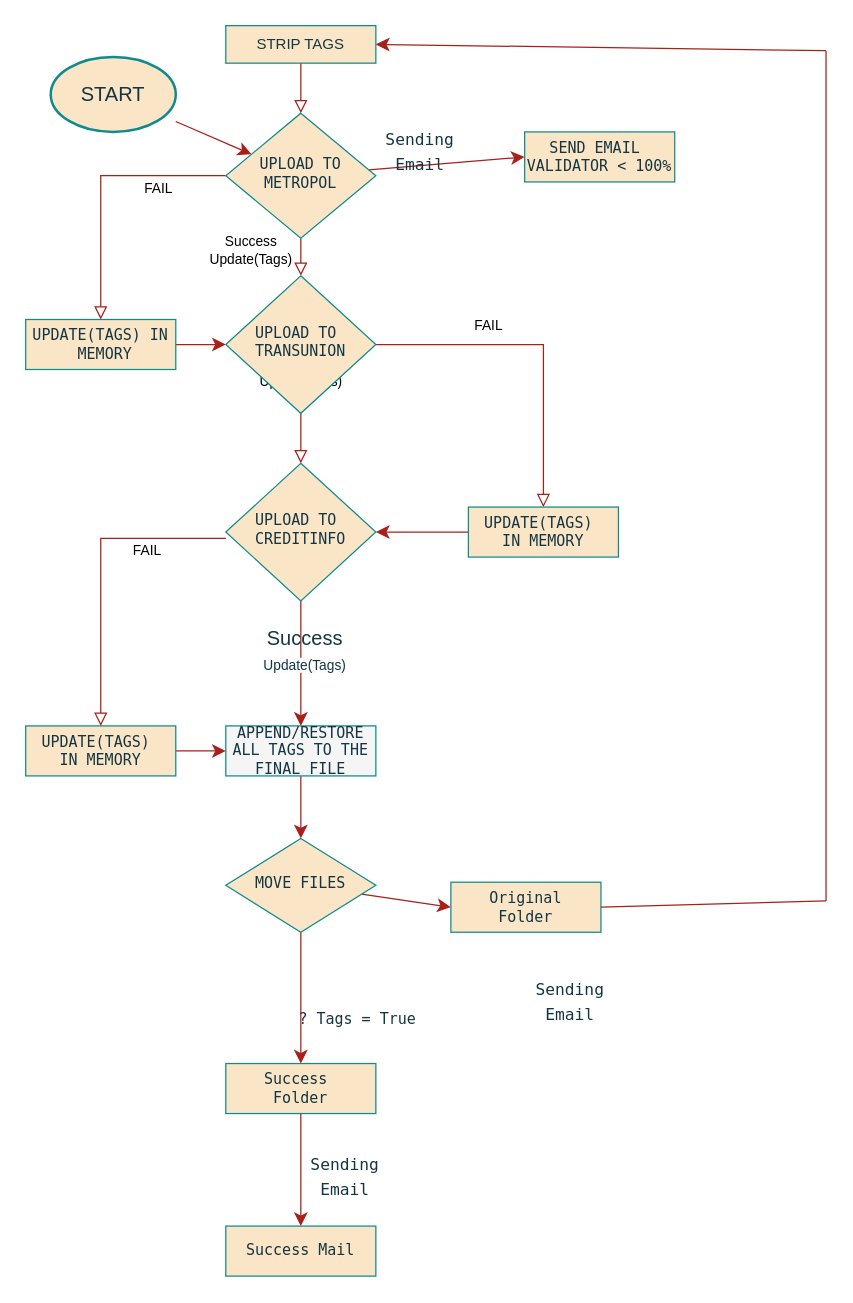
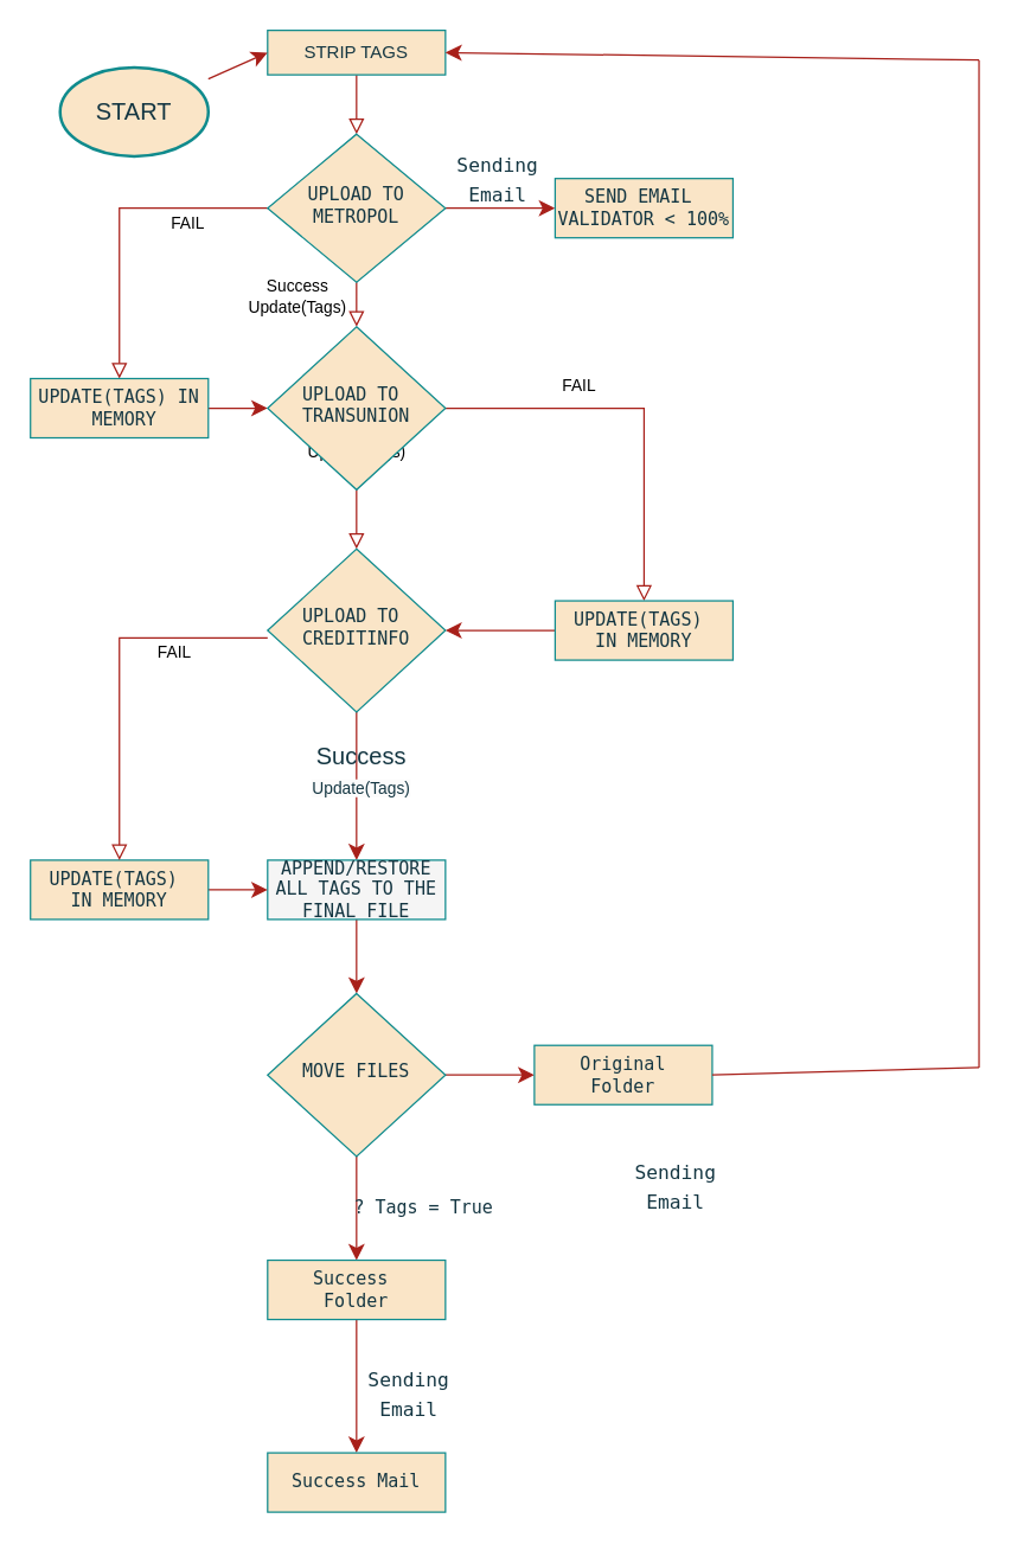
  <mxCell id="0" />
  <mxCell id="1" parent="0" />
  <mxCell id="2" value="" style="rounded=0;html=1;jettySize=auto;orthogonalLoop=1;fontSize=11;endArrow=block;endFill=0;endSize=8;strokeWidth=1;shadow=0;labelBackgroundColor=none;edgeStyle=orthogonalEdgeStyle;strokeColor=#A8201A;fontColor=default;" parent="1" source="3" target="7" edge="1"><mxGeometry relative="1" as="geometry" /></mxCell>
  <mxCell id="3" value="STRIP TAGS" style="rounded=0;whiteSpace=wrap;html=1;fontSize=12;glass=0;strokeWidth=1;shadow=0;labelBackgroundColor=none;fillColor=#FAE5C7;strokeColor=#0F8B8D;fontColor=#143642;" parent="1" vertex="1"><mxGeometry x="180" y="20" width="120" height="30" as="geometry" /></mxCell>
  <mxCell id="4" value="Success&lt;br&gt;Update(Tags)" style="rounded=0;html=1;jettySize=auto;orthogonalLoop=1;fontSize=11;endArrow=block;endFill=0;endSize=8;strokeWidth=1;shadow=0;labelBackgroundColor=none;edgeStyle=orthogonalEdgeStyle;strokeColor=#A8201A;fontColor=default;" parent="1" source="7" target="12" edge="1"><mxGeometry x="0.2" y="-40" relative="1" as="geometry"><mxPoint as="offset" /></mxGeometry></mxCell>
  <mxCell id="5" value="FAIL" style="edgeStyle=orthogonalEdgeStyle;rounded=0;html=1;jettySize=auto;orthogonalLoop=1;fontSize=11;endArrow=block;endFill=0;endSize=8;strokeWidth=1;shadow=0;labelBackgroundColor=none;strokeColor=#A8201A;fontColor=default;" parent="1" source="7" target="9" edge="1"><mxGeometry x="-0.5" y="10" relative="1" as="geometry"><mxPoint as="offset" /></mxGeometry></mxCell>
  <mxCell id="6" style="edgeStyle=none;curved=1;rounded=0;orthogonalLoop=1;jettySize=auto;html=1;entryX=0;entryY=0.5;entryDx=0;entryDy=0;strokeColor=#A8201A;fontSize=12;fontColor=#143642;startSize=8;endSize=8;fillColor=#FAE5C7;" edge="1" parent="1" source="7" target="36"><mxGeometry relative="1" as="geometry" /></mxCell>
  <mxCell id="7" value="&lt;pre&gt;UPLOAD&amp;nbsp;TO&lt;br&gt;METROPOL&lt;/pre&gt;" style="rhombus;whiteSpace=wrap;html=1;shadow=0;fontFamily=Helvetica;fontSize=12;align=center;strokeWidth=1;spacing=6;spacingTop=-4;rounded=0;labelBackgroundColor=none;fillColor=#FAE5C7;strokeColor=#0F8B8D;fontColor=#143642;" parent="1" vertex="1"><mxGeometry x="180" y="90" width="120" height="100" as="geometry" /></mxCell>
  <mxCell id="8" style="edgeStyle=none;curved=1;rounded=0;orthogonalLoop=1;jettySize=auto;html=1;entryX=0;entryY=0.5;entryDx=0;entryDy=0;fontSize=12;startSize=8;endSize=8;labelBackgroundColor=none;strokeColor=#A8201A;fontColor=default;" edge="1" parent="1" source="9" target="12"><mxGeometry relative="1" as="geometry" /></mxCell>
  <mxCell id="9" value="&lt;pre&gt;UPDATE(TAGS) IN&lt;br&gt;&amp;nbsp;MEMORY&lt;/pre&gt;" style="rounded=0;whiteSpace=wrap;html=1;fontSize=12;glass=0;strokeWidth=1;shadow=0;labelBackgroundColor=none;fillColor=#FAE5C7;strokeColor=#0F8B8D;fontColor=#143642;" parent="1" vertex="1"><mxGeometry y="255" width="120" height="40" as="geometry" x="20" /></mxCell>
  <mxCell id="10" value="Success&lt;br style=&quot;border-color: var(--border-color);&quot;&gt;Update(Tags)" style="rounded=0;html=1;jettySize=auto;orthogonalLoop=1;fontSize=11;endArrow=block;endFill=0;endSize=8;strokeWidth=1;shadow=0;labelBackgroundColor=none;edgeStyle=orthogonalEdgeStyle;strokeColor=#A8201A;fontColor=default;" parent="1" source="12" edge="1"><mxGeometry x="0.012" y="50" relative="1" as="geometry"><mxPoint y="-2" as="offset" /><mxPoint x="240" y="370" as="targetPoint" /></mxGeometry></mxCell>
  <mxCell id="11" value="FAIL" style="edgeStyle=orthogonalEdgeStyle;rounded=0;html=1;jettySize=auto;orthogonalLoop=1;fontSize=11;endArrow=block;endFill=0;endSize=8;strokeWidth=1;shadow=0;labelBackgroundColor=none;strokeColor=#A8201A;fontColor=default;" parent="1" source="12" target="14" edge="1"><mxGeometry x="-0.318" y="15" relative="1" as="geometry"><mxPoint as="offset" /></mxGeometry></mxCell>
  <mxCell id="12" value="&lt;pre&gt;UPLOAD TO&amp;nbsp;&lt;br&gt;TRANSUNION&lt;/pre&gt;" style="rhombus;whiteSpace=wrap;html=1;shadow=0;fontFamily=Helvetica;fontSize=12;align=center;strokeWidth=1;spacing=6;spacingTop=-4;rounded=0;labelBackgroundColor=none;fillColor=#FAE5C7;strokeColor=#0F8B8D;fontColor=#143642;" parent="1" vertex="1"><mxGeometry x="180" y="220" width="120" height="110" as="geometry" /></mxCell>
  <mxCell id="13" style="edgeStyle=none;curved=1;rounded=0;orthogonalLoop=1;jettySize=auto;html=1;entryX=1;entryY=0.5;entryDx=0;entryDy=0;fontSize=12;startSize=8;endSize=8;labelBackgroundColor=none;strokeColor=#A8201A;fontColor=default;" edge="1" parent="1" source="14" target="19"><mxGeometry relative="1" as="geometry" /></mxCell>
  <mxCell id="14" value="&lt;pre&gt;UPDATE(TAGS)&amp;nbsp;&lt;br&gt;IN MEMORY&lt;/pre&gt;" style="rounded=0;whiteSpace=wrap;html=1;fontSize=12;glass=0;strokeWidth=1;shadow=0;labelBackgroundColor=none;fillColor=#FAE5C7;strokeColor=#0F8B8D;fontColor=#143642;" parent="1" vertex="1"><mxGeometry x="374" y="405" width="120" height="40" as="geometry" /></mxCell>
- <mxCell id="15" style="edgeStyle=none;curved=1;rounded=0;orthogonalLoop=1;jettySize=auto;html=1;fontSize=12;startSize=8;endSize=8;labelBackgroundColor=none;strokeColor=#A8201A;fontColor=default;" edge="1" parent="1" source="16" target="7"><mxGeometry relative="1" as="geometry" /></mxCell>
+ <mxCell id="15" style="edgeStyle=none;curved=1;rounded=0;orthogonalLoop=1;jettySize=auto;html=1;entryX=0;entryY=0.5;entryDx=0;entryDy=0;fontSize=12;startSize=8;endSize=8;labelBackgroundColor=none;strokeColor=#A8201A;fontColor=default;" edge="1" parent="1" source="16" target="3"><mxGeometry relative="1" as="geometry" /></mxCell>
  <mxCell id="16" value="START" style="strokeWidth=2;html=1;shape=mxgraph.flowchart.start_1;whiteSpace=wrap;fontSize=16;rounded=0;labelBackgroundColor=none;fillColor=#FAE5C7;strokeColor=#0F8B8D;fontColor=#143642;" vertex="1" parent="1"><mxGeometry x="40" y="45" width="100" height="60" as="geometry" /></mxCell>
  <mxCell id="17" value="" style="edgeStyle=none;curved=1;rounded=0;orthogonalLoop=1;jettySize=auto;html=1;fontSize=12;startSize=8;endSize=8;labelBackgroundColor=none;strokeColor=#A8201A;fontColor=default;" edge="1" parent="1" source="19" target="21"><mxGeometry relative="1" as="geometry" /></mxCell>
  <mxCell id="18" value="Success&lt;br style=&quot;border-color: var(--border-color); font-size: 11px; background-color: rgb(251, 251, 251);&quot;&gt;&lt;span style=&quot;font-size: 11px; background-color: rgb(251, 251, 251);&quot;&gt;Update(Tags)&lt;/span&gt;" style="edgeLabel;html=1;align=center;verticalAlign=middle;resizable=0;points=[];fontSize=16;rounded=0;labelBackgroundColor=none;fontColor=#143642;" vertex="1" connectable="0" parent="17"><mxGeometry x="-0.218" y="2" relative="1" as="geometry"><mxPoint as="offset" /></mxGeometry></mxCell>
  <mxCell id="19" value="&lt;pre&gt;UPLOAD TO&amp;nbsp;&lt;br&gt;CREDITINFO&lt;/pre&gt;" style="rhombus;whiteSpace=wrap;html=1;shadow=0;fontFamily=Helvetica;fontSize=12;align=center;strokeWidth=1;spacing=6;spacingTop=-4;rounded=0;labelBackgroundColor=none;fillColor=#FAE5C7;strokeColor=#0F8B8D;fontColor=#143642;" vertex="1" parent="1"><mxGeometry x="180" y="370" width="120" height="110" as="geometry" /></mxCell>
  <mxCell id="20" style="edgeStyle=none;curved=1;rounded=0;orthogonalLoop=1;jettySize=auto;html=1;fontSize=12;startSize=8;endSize=8;labelBackgroundColor=none;strokeColor=#A8201A;fontColor=default;" edge="1" parent="1" source="21" target="26"><mxGeometry relative="1" as="geometry" /></mxCell>
  <mxCell id="21" value="&lt;pre&gt;APPEND/RESTORE&lt;br&gt;ALL TAGS TO THE&lt;br&gt;FINAL FILE&lt;/pre&gt;" style="rounded=0;whiteSpace=wrap;html=1;fontSize=12;glass=0;strokeWidth=1;shadow=0;labelBackgroundColor=none;fillColor=#f5f5f5;strokeColor=#0F8B8D;fontColor=#143642;" vertex="1" parent="1"><mxGeometry x="180" y="580" width="120" height="40" as="geometry" /></mxCell>
  <mxCell id="22" value="" style="edgeStyle=none;curved=1;rounded=0;orthogonalLoop=1;jettySize=auto;html=1;fontSize=12;startSize=8;endSize=8;labelBackgroundColor=none;strokeColor=#A8201A;fontColor=default;" edge="1" parent="1" source="23" target="21"><mxGeometry relative="1" as="geometry" /></mxCell>
  <mxCell id="23" value="&lt;pre&gt;UPDATE(TAGS)&amp;nbsp;&lt;br&gt;IN MEMORY&lt;/pre&gt;" style="rounded=0;whiteSpace=wrap;html=1;fontSize=12;glass=0;strokeWidth=1;shadow=0;labelBackgroundColor=none;fillColor=#FAE5C7;strokeColor=#0F8B8D;fontColor=#143642;" vertex="1" parent="1"><mxGeometry y="580" width="120" height="40" as="geometry" x="20" /></mxCell>
  <mxCell id="24" style="edgeStyle=none;curved=1;rounded=0;orthogonalLoop=1;jettySize=auto;html=1;entryX=0.5;entryY=0;entryDx=0;entryDy=0;fontSize=12;startSize=8;endSize=8;labelBackgroundColor=none;strokeColor=#A8201A;fontColor=default;" edge="1" parent="1" source="26" target="28"><mxGeometry relative="1" as="geometry" /></mxCell>
  <mxCell id="25" style="edgeStyle=none;curved=1;rounded=0;orthogonalLoop=1;jettySize=auto;html=1;entryX=0;entryY=0.5;entryDx=0;entryDy=0;fontSize=12;startSize=8;endSize=8;labelBackgroundColor=none;strokeColor=#A8201A;fontColor=default;" edge="1" parent="1" source="26"><mxGeometry relative="1" as="geometry"><mxPoint x="360" y="725" as="targetPoint" /></mxGeometry></mxCell>
- <mxCell id="26" value="&lt;pre&gt;MOVE FILES&lt;/pre&gt;" style="rhombus;whiteSpace=wrap;html=1;shadow=0;fontFamily=Helvetica;fontSize=12;align=center;strokeWidth=1;spacing=6;spacingTop=-4;rounded=0;labelBackgroundColor=none;fillColor=#FAE5C7;strokeColor=#0F8B8D;fontColor=#143642;" vertex="1" parent="1"><mxGeometry x="180" y="670" width="120" height="75" as="geometry" /></mxCell>
+ <mxCell id="26" value="&lt;pre&gt;MOVE FILES&lt;/pre&gt;" style="rhombus;whiteSpace=wrap;html=1;shadow=0;fontFamily=Helvetica;fontSize=12;align=center;strokeWidth=1;spacing=6;spacingTop=-4;rounded=0;labelBackgroundColor=none;fillColor=#FAE5C7;strokeColor=#0F8B8D;fontColor=#143642;" vertex="1" parent="1"><mxGeometry x="180" y="670" width="120" height="110" as="geometry" /></mxCell>
  <mxCell id="27" style="edgeStyle=none;curved=1;rounded=0;orthogonalLoop=1;jettySize=auto;html=1;strokeColor=#A8201A;fontSize=12;fontColor=#143642;startSize=8;endSize=8;fillColor=#FAE5C7;" edge="1" parent="1" source="28" target="37"><mxGeometry relative="1" as="geometry" /></mxCell>
  <mxCell id="28" value="&lt;pre&gt;Success &lt;br/&gt;Folder&lt;/pre&gt;" style="rounded=0;whiteSpace=wrap;html=1;fontSize=12;glass=0;strokeWidth=1;shadow=0;labelBackgroundColor=none;fillColor=#FAE5C7;strokeColor=#0F8B8D;fontColor=#143642;" vertex="1" parent="1"><mxGeometry x="180" y="850" width="120" height="40" as="geometry" /></mxCell>
  <mxCell id="29" value="&lt;pre style=&quot;border-color: var(--border-color); font-size: 12px;&quot;&gt;? Tags = True&lt;br style=&quot;border-color: var(--border-color);&quot;&gt;&lt;/pre&gt;" style="text;html=1;align=center;verticalAlign=middle;resizable=0;points=[];autosize=1;strokeColor=none;fillColor=none;fontSize=16;rounded=0;labelBackgroundColor=none;fontColor=#143642;" vertex="1" parent="1"><mxGeometry x="230" y="790" width="110" height="50" as="geometry" /></mxCell>
  <mxCell id="30" style="edgeStyle=none;curved=1;rounded=0;orthogonalLoop=1;jettySize=auto;html=1;exitX=0.5;exitY=1;exitDx=0;exitDy=0;fontSize=12;startSize=8;endSize=8;labelBackgroundColor=none;strokeColor=#A8201A;fontColor=default;" edge="1" parent="1"><mxGeometry relative="1" as="geometry"><mxPoint x="420" y="757.5" as="sourcePoint" /><mxPoint x="420" y="757.5" as="targetPoint" /></mxGeometry></mxCell>
  <mxCell id="31" value="&lt;pre&gt;Original&lt;br/&gt;Folder&lt;/pre&gt;" style="rounded=0;whiteSpace=wrap;html=1;fontSize=12;glass=0;strokeWidth=1;shadow=0;labelBackgroundColor=none;fillColor=#FAE5C7;strokeColor=#0F8B8D;fontColor=#143642;" vertex="1" parent="1"><mxGeometry x="360" y="705" width="120" height="40" as="geometry" /></mxCell>
  <mxCell id="32" value="" style="endArrow=none;html=1;rounded=0;fontSize=12;startSize=8;endSize=8;curved=1;labelBackgroundColor=none;strokeColor=#A8201A;fontColor=default;" edge="1" parent="1"><mxGeometry width="50" height="50" relative="1" as="geometry"><mxPoint x="480" y="725" as="sourcePoint" /><mxPoint x="660" y="720" as="targetPoint" /></mxGeometry></mxCell>
  <mxCell id="33" value="" style="endArrow=none;html=1;rounded=0;fontSize=12;startSize=8;endSize=8;curved=1;labelBackgroundColor=none;strokeColor=#A8201A;fontColor=default;" edge="1" parent="1"><mxGeometry width="50" height="50" relative="1" as="geometry"><mxPoint x="660" y="720" as="sourcePoint" /><mxPoint x="660" y="40" as="targetPoint" /></mxGeometry></mxCell>
  <mxCell id="34" value="" style="endArrow=classic;html=1;rounded=0;fontSize=12;startSize=8;endSize=8;curved=1;entryX=1;entryY=0.5;entryDx=0;entryDy=0;labelBackgroundColor=none;strokeColor=#A8201A;fontColor=default;" edge="1" parent="1" target="3"><mxGeometry width="50" height="50" relative="1" as="geometry"><mxPoint x="660" y="40" as="sourcePoint" /><mxPoint x="450" y="50" as="targetPoint" /></mxGeometry></mxCell>
  <mxCell id="35" value="FAIL" style="edgeStyle=orthogonalEdgeStyle;rounded=0;html=1;jettySize=auto;orthogonalLoop=1;fontSize=11;endArrow=block;endFill=0;endSize=8;strokeWidth=1;shadow=0;labelBackgroundColor=none;strokeColor=#A8201A;fontColor=default;entryX=0.5;entryY=0;entryDx=0;entryDy=0;" edge="1" parent="1" target="23"><mxGeometry x="-0.5" y="10" relative="1" as="geometry"><mxPoint as="offset" /><mxPoint x="180" y="430" as="sourcePoint" /><mxPoint x="80" y="545" as="targetPoint" /><Array as="points"><mxPoint x="80" y="430" /></Array></mxGeometry></mxCell>
- <mxCell id="36" value="&lt;pre&gt;SEND EMAIL &lt;br&gt;VALIDATOR &amp;lt; 100%&lt;/pre&gt;" style="rounded=0;whiteSpace=wrap;html=1;fontSize=12;glass=0;strokeWidth=1;shadow=0;labelBackgroundColor=none;fillColor=#FAE5C7;strokeColor=#0F8B8D;fontColor=#143642;" vertex="1" parent="1"><mxGeometry x="419" y="105" width="120" height="40" as="geometry" /></mxCell>
+ <mxCell id="36" value="&lt;pre&gt;SEND EMAIL &lt;br&gt;VALIDATOR &amp;lt; 100%&lt;/pre&gt;" style="rounded=0;whiteSpace=wrap;html=1;fontSize=12;glass=0;strokeWidth=1;shadow=0;labelBackgroundColor=none;fillColor=#FAE5C7;strokeColor=#0F8B8D;fontColor=#143642;" vertex="1" parent="1"><mxGeometry x="374" y="120" width="120" height="40" as="geometry" /></mxCell>
  <mxCell id="37" value="&lt;pre&gt;Success Mail&lt;/pre&gt;" style="rounded=0;whiteSpace=wrap;html=1;fontSize=12;glass=0;strokeWidth=1;shadow=0;labelBackgroundColor=none;fillColor=#FAE5C7;strokeColor=#0F8B8D;fontColor=#143642;" vertex="1" parent="1"><mxGeometry x="180" y="980" width="120" height="40" as="geometry" /></mxCell>
  <mxCell id="38" value="&lt;pre&gt;&lt;span style=&quot;font-size: 13px;&quot;&gt;Sending&lt;br/&gt;Email&lt;/span&gt;&lt;/pre&gt;" style="text;html=1;align=center;verticalAlign=middle;resizable=0;points=[];autosize=1;strokeColor=none;fillColor=none;fontSize=16;fontColor=#143642;" vertex="1" parent="1"><mxGeometry x="240" y="900" width="70" height="80" as="geometry" /></mxCell>
  <mxCell id="39" value="&lt;pre&gt;&lt;span style=&quot;font-size: 13px;&quot;&gt;Sending&lt;br/&gt;Email&lt;/span&gt;&lt;/pre&gt;" style="text;html=1;align=center;verticalAlign=middle;resizable=0;points=[];autosize=1;strokeColor=none;fillColor=none;fontSize=16;fontColor=#143642;" vertex="1" parent="1"><mxGeometry x="420" y="760" width="70" height="80" as="geometry" /></mxCell>
  <mxCell id="40" value="&lt;pre&gt;&lt;span style=&quot;font-size: 13px;&quot;&gt;Sending&lt;br/&gt;Email&lt;/span&gt;&lt;/pre&gt;" style="text;html=1;align=center;verticalAlign=middle;resizable=0;points=[];autosize=1;strokeColor=none;fillColor=none;fontSize=16;fontColor=#143642;" vertex="1" parent="1"><mxGeometry x="300" y="80" width="70" height="80" as="geometry" /></mxCell>
